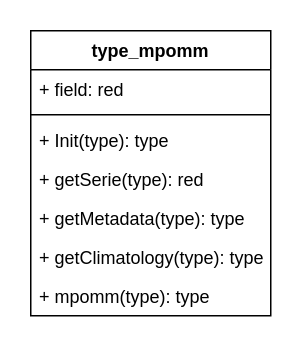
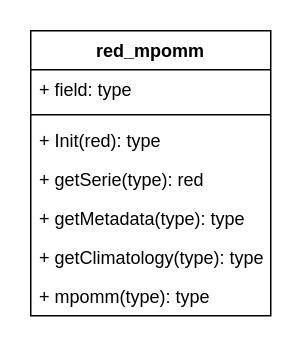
  <mxCell id="0" />
  <mxCell id="1" parent="0" />
- <mxCell id="2" value="type_mpomm" style="swimlane;fontStyle=1;align=center;verticalAlign=top;childLayout=stackLayout;horizontal=1;startSize=26;horizontalStack=0;resizeParent=1;resizeParentMax=0;resizeLast=0;collapsible=1;marginBottom=0;whiteSpace=wrap;html=1;" vertex="1" parent="1"><mxGeometry x="20" y="20" width="160" height="190" as="geometry" /></mxCell>
- <mxCell id="3" value="+ field: red" style="text;strokeColor=none;fillColor=none;align=left;verticalAlign=top;spacingLeft=4;spacingRight=4;overflow=hidden;rotatable=0;points=[[0,0.5],[1,0.5]];portConstraint=eastwest;whiteSpace=wrap;html=1;" vertex="1" parent="2"><mxGeometry y="26" width="160" height="26" as="geometry" /></mxCell>
+ <mxCell id="2" value="red_mpomm" style="swimlane;fontStyle=1;align=center;verticalAlign=top;childLayout=stackLayout;horizontal=1;startSize=26;horizontalStack=0;resizeParent=1;resizeParentMax=0;resizeLast=0;collapsible=1;marginBottom=0;whiteSpace=wrap;html=1;" vertex="1" parent="1"><mxGeometry x="20" y="20" width="160" height="190" as="geometry" /></mxCell>
+ <mxCell id="3" value="+ field: type" style="text;strokeColor=none;fillColor=none;align=left;verticalAlign=top;spacingLeft=4;spacingRight=4;overflow=hidden;rotatable=0;points=[[0,0.5],[1,0.5]];portConstraint=eastwest;whiteSpace=wrap;html=1;" vertex="1" parent="2"><mxGeometry y="26" width="160" height="26" as="geometry" /></mxCell>
  <mxCell id="4" value="" style="line;strokeWidth=1;fillColor=none;align=left;verticalAlign=middle;spacingTop=-1;spacingLeft=3;spacingRight=3;rotatable=0;labelPosition=right;points=[];portConstraint=eastwest;strokeColor=inherit;" vertex="1" parent="2"><mxGeometry y="52" width="160" height="8" as="geometry" /></mxCell>
- <mxCell id="5" value="+ Init(type): type" style="text;strokeColor=none;fillColor=none;align=left;verticalAlign=top;spacingLeft=4;spacingRight=4;overflow=hidden;rotatable=0;points=[[0,0.5],[1,0.5]];portConstraint=eastwest;whiteSpace=wrap;html=1;" vertex="1" parent="2"><mxGeometry y="60" width="160" height="26" as="geometry" /></mxCell>
+ <mxCell id="5" value="+ Init(red): type" style="text;strokeColor=none;fillColor=none;align=left;verticalAlign=top;spacingLeft=4;spacingRight=4;overflow=hidden;rotatable=0;points=[[0,0.5],[1,0.5]];portConstraint=eastwest;whiteSpace=wrap;html=1;" vertex="1" parent="2"><mxGeometry y="60" width="160" height="26" as="geometry" /></mxCell>
  <mxCell id="6" value="+ getSerie(type): red" style="text;strokeColor=none;fillColor=none;align=left;verticalAlign=top;spacingLeft=4;spacingRight=4;overflow=hidden;rotatable=0;points=[[0,0.5],[1,0.5]];portConstraint=eastwest;whiteSpace=wrap;html=1;" vertex="1" parent="2"><mxGeometry y="86" width="160" height="26" as="geometry" /></mxCell>
  <mxCell id="7" value="+ getMetadata(type): type" style="text;strokeColor=none;fillColor=none;align=left;verticalAlign=top;spacingLeft=4;spacingRight=4;overflow=hidden;rotatable=0;points=[[0,0.5],[1,0.5]];portConstraint=eastwest;whiteSpace=wrap;html=1;" vertex="1" parent="2"><mxGeometry y="112" width="160" height="26" as="geometry" /></mxCell>
  <mxCell id="8" value="+ getClimatology(type): type" style="text;strokeColor=none;fillColor=none;align=left;verticalAlign=top;spacingLeft=4;spacingRight=4;overflow=hidden;rotatable=0;points=[[0,0.5],[1,0.5]];portConstraint=eastwest;whiteSpace=wrap;html=1;" vertex="1" parent="2"><mxGeometry y="138" width="160" height="26" as="geometry" /></mxCell>
  <mxCell id="9" value="+ mpomm(type): type" style="text;strokeColor=none;fillColor=none;align=left;verticalAlign=top;spacingLeft=4;spacingRight=4;overflow=hidden;rotatable=0;points=[[0,0.5],[1,0.5]];portConstraint=eastwest;whiteSpace=wrap;html=1;" vertex="1" parent="2"><mxGeometry y="164" width="160" height="26" as="geometry" /></mxCell>
